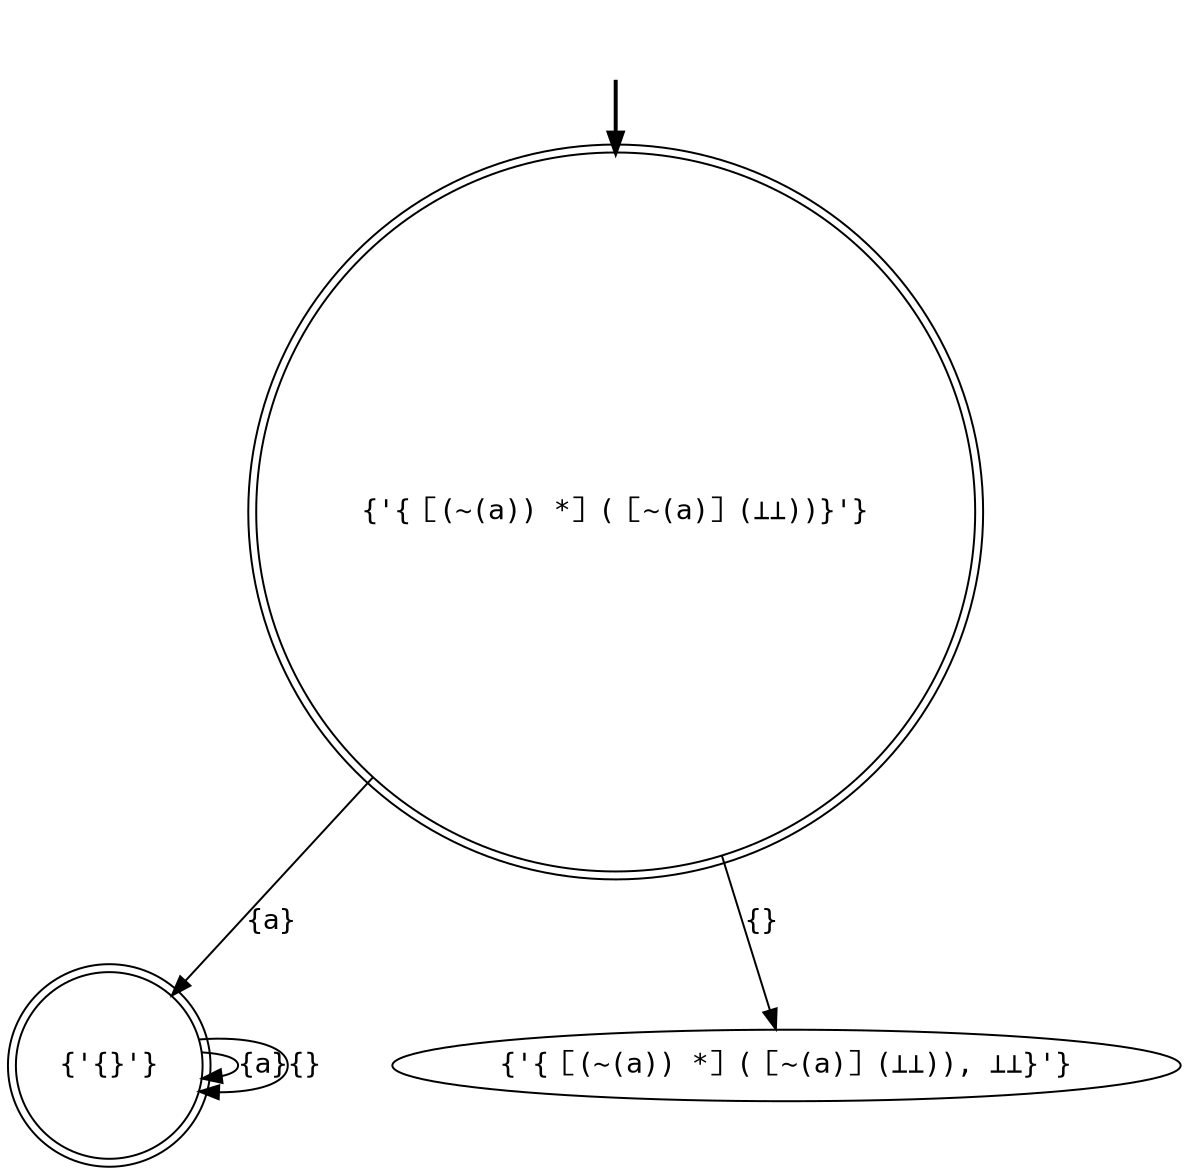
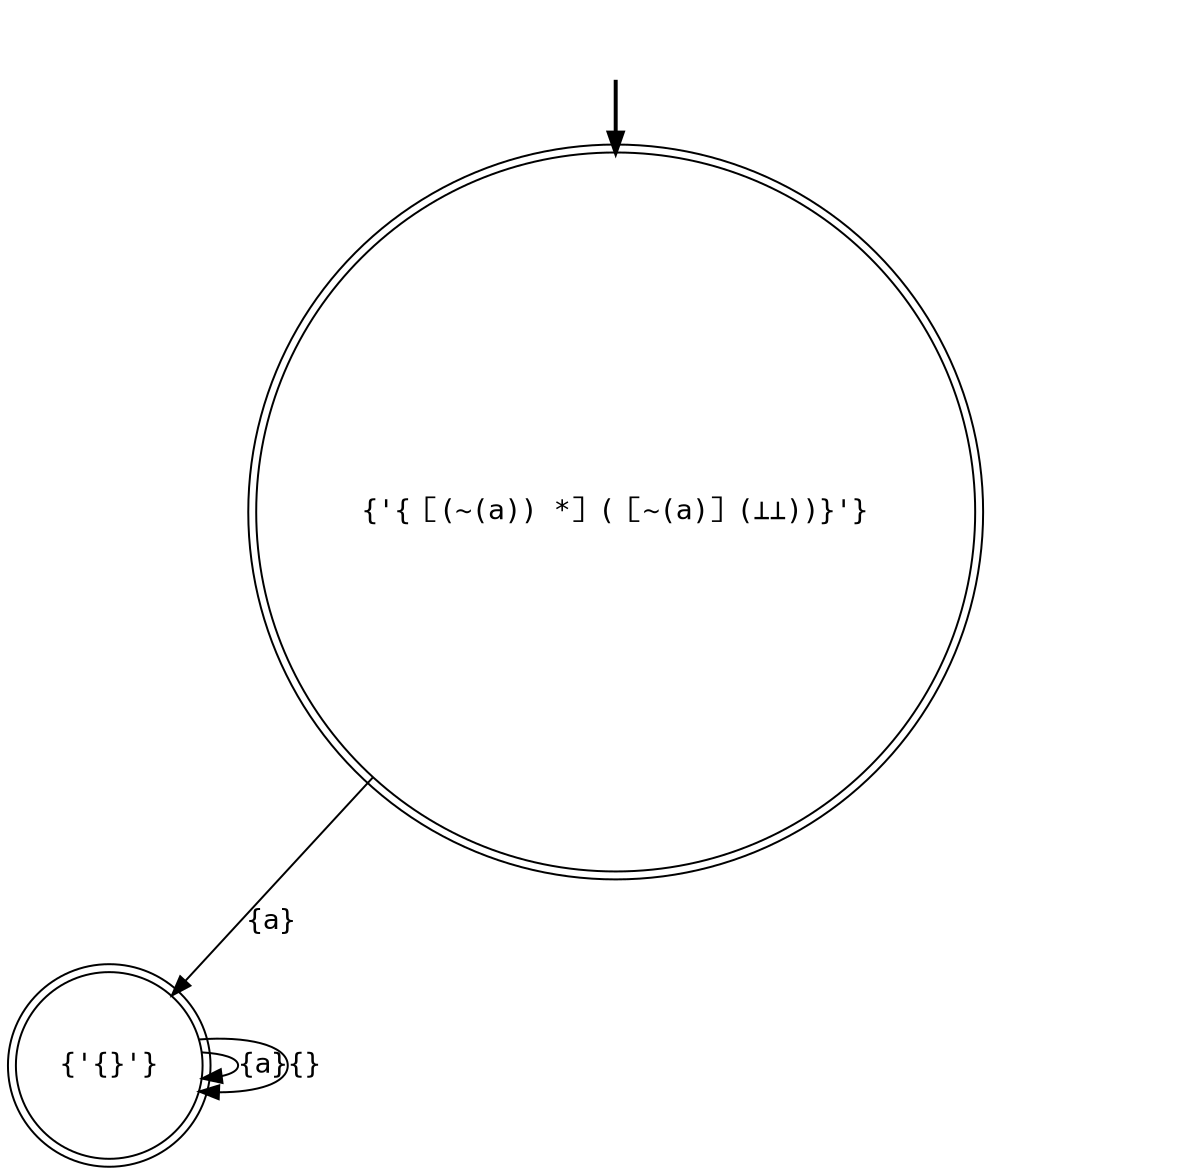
  digraph {
    fontname="DejaVu Sans Mono"
    node [fontname="DejaVu Sans Mono"]
    edge [fontname="DejaVu Sans Mono"]
    fake [style=invisible]
    "{'{［(~(a)) *］(［~(a)］(⊥⊥))}'}" [root=true shape=doublecircle]
    "{'{}'}" [shape=doublecircle]
-   "{'{［(~(a)) *］(［~(a)］(⊥⊥)), ⊥⊥}'}"
    fake -> "{'{［(~(a)) *］(［~(a)］(⊥⊥))}'}" [style=bold]
    "{'{［(~(a)) *］(［~(a)］(⊥⊥))}'}" -> "{'{}'}" [label="{a}"]
-   "{'{［(~(a)) *］(［~(a)］(⊥⊥))}'}" -> "{'{［(~(a)) *］(［~(a)］(⊥⊥)), ⊥⊥}'}" [label="{}"]
    "{'{}'}" -> "{'{}'}" [label="{a}"]
    "{'{}'}" -> "{'{}'}" [label="{}"]
  }
